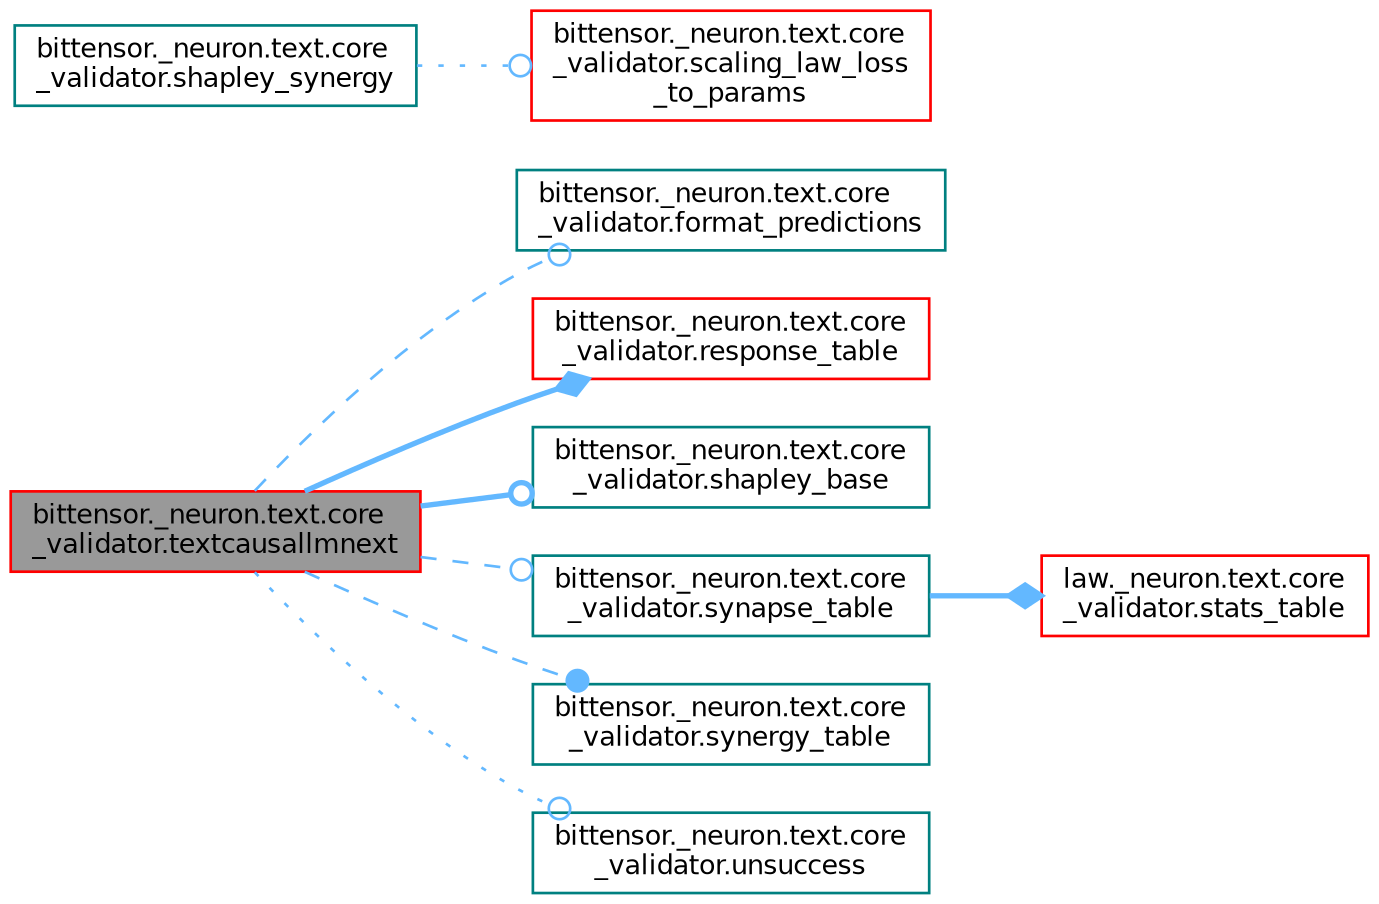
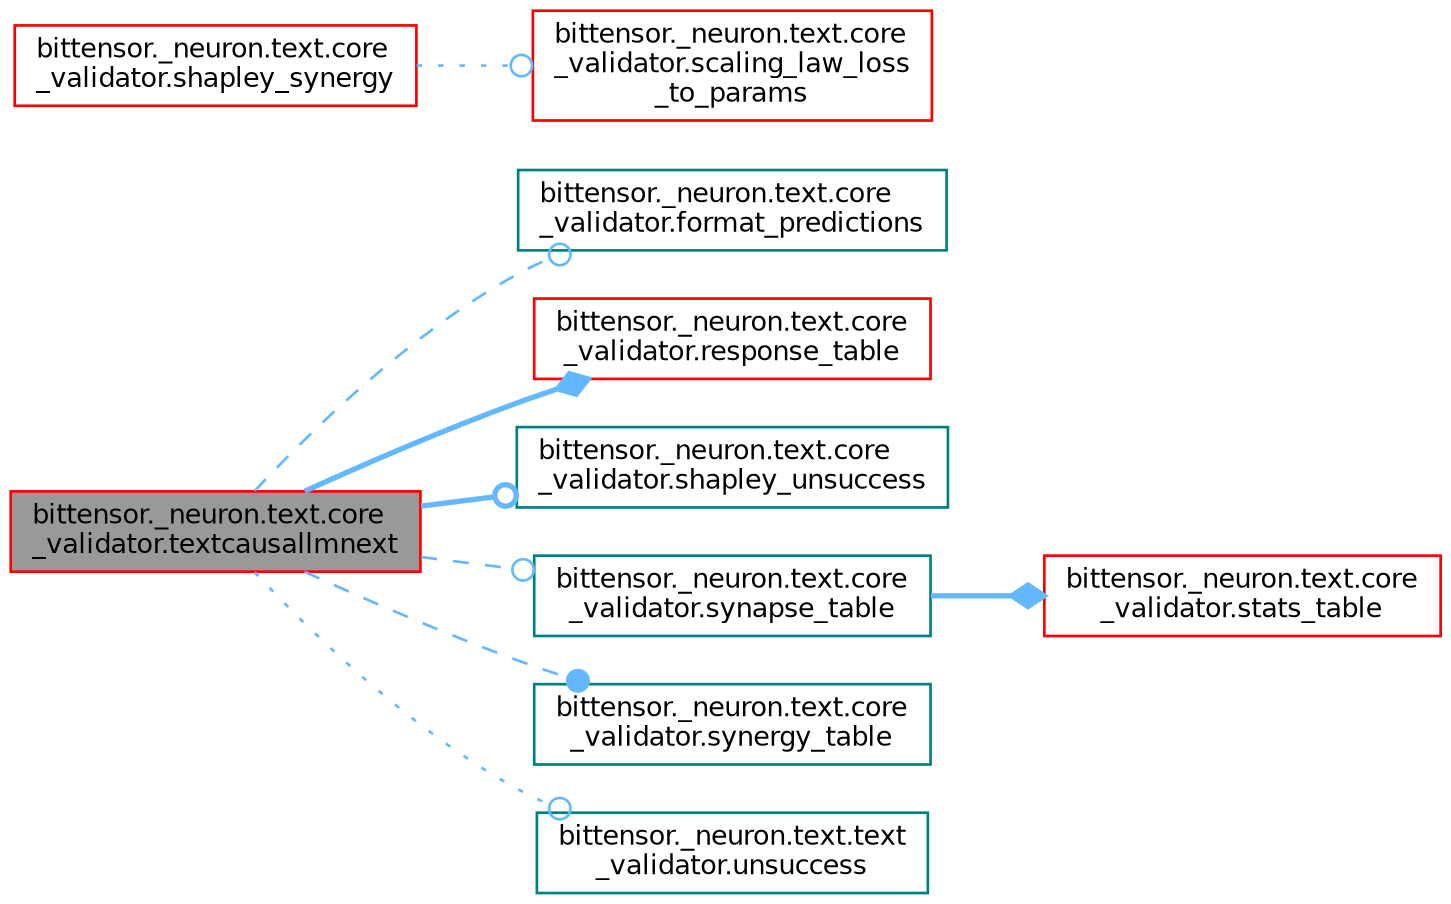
  digraph {
    rankdir=LR
    node [color=red fillcolor=white fontname=Helvetica fontsize=10 shape=box style=filled]
    edge [arrowhead=odot color=steelblue1 fontname=Helvetica fontsize=10 labelfontname=Helvetica labelfontsize=10 style=dashed]
    n1 [fillcolor=grey60 fontcolor=black height=0.2 label="bittensor._neuron.text.core\l_validator.textcausallmnext" width=0.4]
    n2 [color=teal height=0.2 label="bittensor._neuron.text.core\l_validator.format_predictions" width=0.4]
    n3 [height=0.2 label="bittensor._neuron.text.core\l_validator.response_table" width=0.4]
-   n4 [color=teal height=0.2 label="bittensor._neuron.text.core\l_validator.shapley_base" width=0.4]
+   n4 [color=teal height=0.2 label="bittensor._neuron.text.core\l_validator.shapley_unsuccess" width=0.4]
    n5 [color=teal height=0.2 label="bittensor._neuron.text.core\l_validator.synapse_table" width=0.4]
    n6 [color=teal height=0.2 label="bittensor._neuron.text.core\l_validator.synergy_table" width=0.4]
-   n7 [color=teal height=0.2 label="bittensor._neuron.text.core\l_validator.unsuccess" width=0.4]
-   n8 [color=teal height=0.2 label="bittensor._neuron.text.core\l_validator.shapley_synergy" width=0.4]
+   n7 [color=teal height=0.2 label="bittensor._neuron.text.text\l_validator.unsuccess" width=0.4]
+   n8 [height=0.2 label="bittensor._neuron.text.core\l_validator.shapley_synergy" width=0.4]
    n9 [height=0.2 label="bittensor._neuron.text.core\l_validator.scaling_law_loss\l_to_params" width=0.4]
-   n10 [height=0.2 label="law._neuron.text.core\l_validator.stats_table" width=0.4]
+   n10 [height=0.2 label="bittensor._neuron.text.core\l_validator.stats_table" width=0.4]
    n1 -> n2
    n1 -> n3 [arrowhead=diamond style=bold]
    n1 -> n4 [style=bold]
    n1 -> n5
    n1 -> n6 [arrowhead=dot]
    n1 -> n7 [style=dotted]
    n5 -> n10 [arrowhead=diamond style=bold]
    n8 -> n9 [style=dotted]
  }
